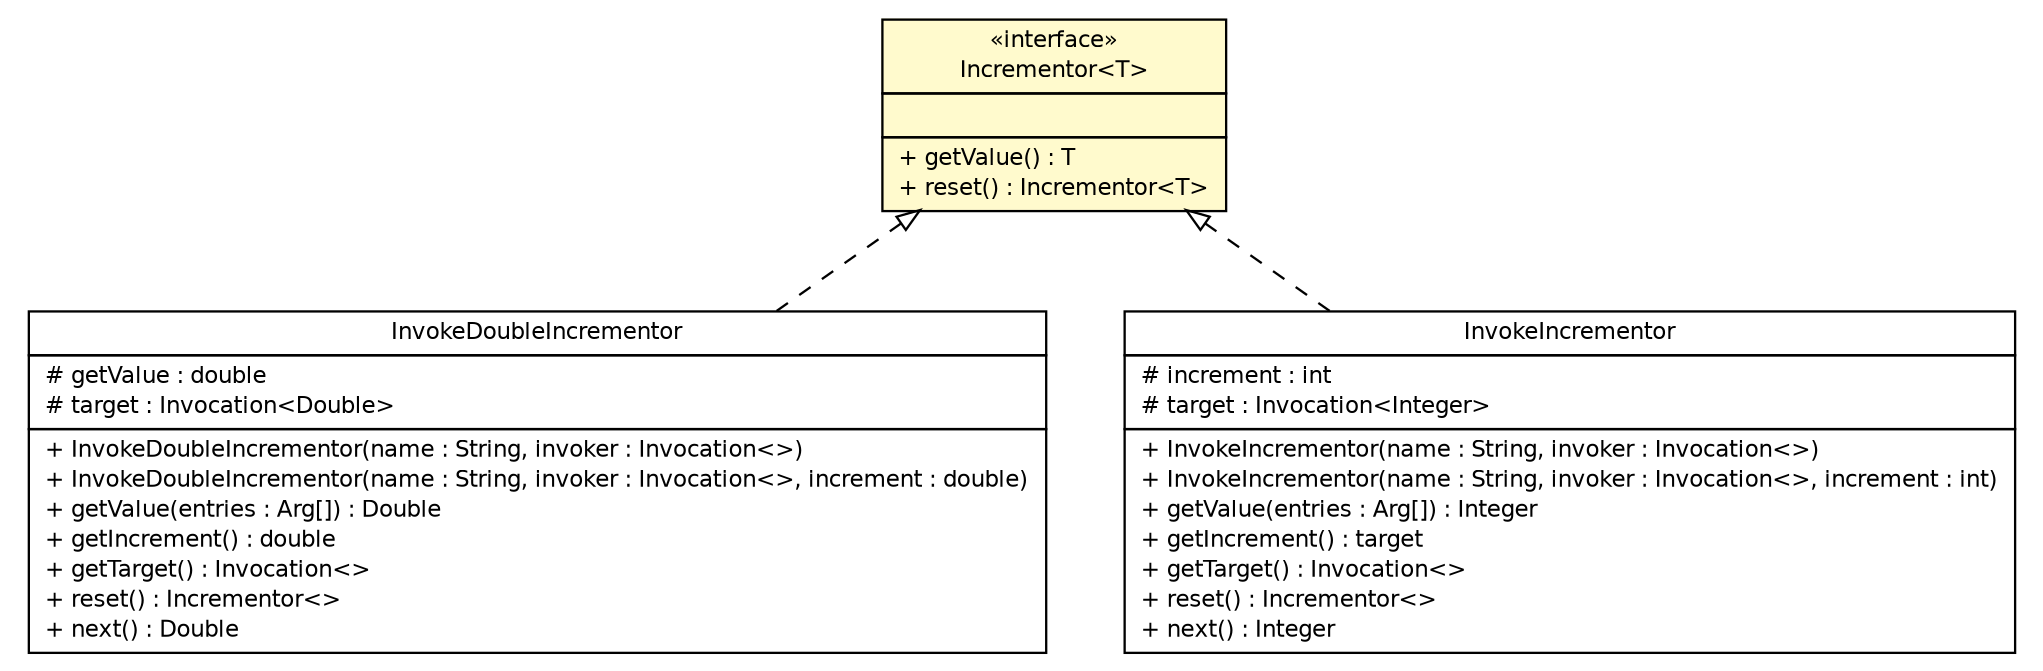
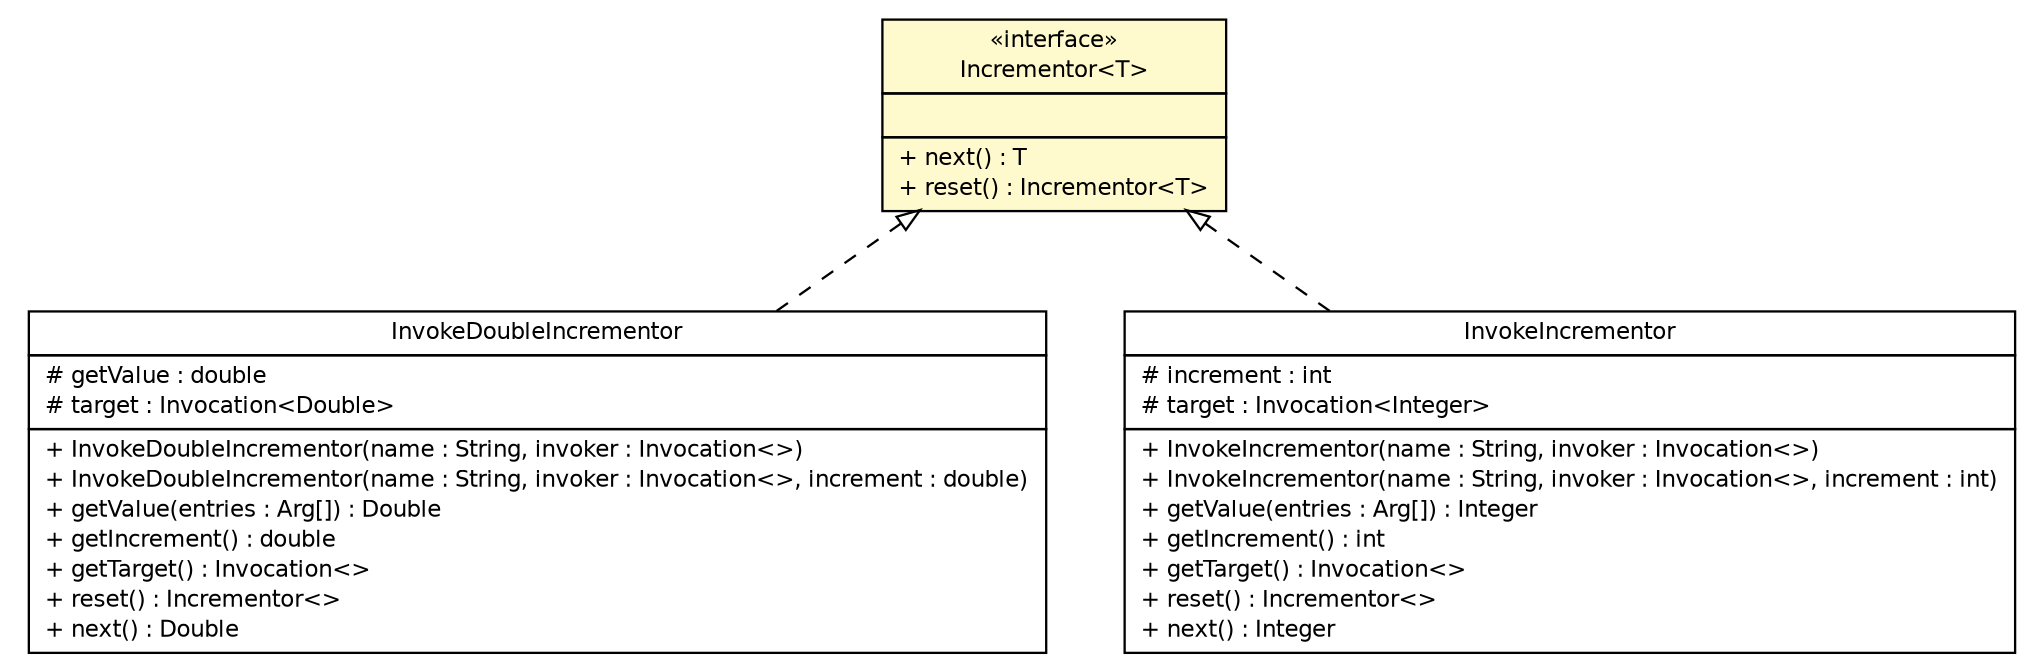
  digraph {
    nodesep=0.25
    ranksep=0.5
    node [fontcolor=black fontname=Helvetica fontsize=10.0 shape=plaintext]
    edge [arrowtail=empty dir=back fontname=Helvetica fontsize=10 headport=p labelfontname=Helvetica labelfontsize=10 style=dashed tailport=p]
    n1 [label=<<table title="sorcer.core.invoker.InvokeDoubleIncrementor" border="0" cellborder="1" cellspacing="0" cellpadding="2" port="p" href="../core/invoker/InvokeDoubleIncrementor.html"> 		<tr><td><table border="0" cellspacing="0" cellpadding="1"> <tr><td align="center" balign="center"> InvokeDoubleIncrementor </td></tr> 		</table></td></tr> 		<tr><td><table border="0" cellspacing="0" cellpadding="1"> <tr><td align="left" balign="left"> # getValue : double </td></tr> <tr><td align="left" balign="left"> # target : Invocation&lt;Double&gt; </td></tr> 		</table></td></tr> 		<tr><td><table border="0" cellspacing="0" cellpadding="1"> <tr><td align="left" balign="left"> + InvokeDoubleIncrementor(name : String, invoker : Invocation&lt;&gt;) </td></tr> <tr><td align="left" balign="left"> + InvokeDoubleIncrementor(name : String, invoker : Invocation&lt;&gt;, increment : double) </td></tr> <tr><td align="left" balign="left"> + getValue(entries : Arg[]) : Double </td></tr> <tr><td align="left" balign="left"> + getIncrement() : double </td></tr> <tr><td align="left" balign="left"> + getTarget() : Invocation&lt;&gt; </td></tr> <tr><td align="left" balign="left"> + reset() : Incrementor&lt;&gt; </td></tr> <tr><td align="left" balign="left"> + next() : Double </td></tr> 		</table></td></tr> 		</table>>]
-   n2 [label=<<table title="sorcer.core.invoker.InvokeIncrementor" border="0" cellborder="1" cellspacing="0" cellpadding="2" port="p" href="../core/invoker/InvokeIncrementor.html"> 		<tr><td><table border="0" cellspacing="0" cellpadding="1"> <tr><td align="center" balign="center"> InvokeIncrementor </td></tr> 		</table></td></tr> 		<tr><td><table border="0" cellspacing="0" cellpadding="1"> <tr><td align="left" balign="left"> # increment : int </td></tr> <tr><td align="left" balign="left"> # target : Invocation&lt;Integer&gt; </td></tr> 		</table></td></tr> 		<tr><td><table border="0" cellspacing="0" cellpadding="1"> <tr><td align="left" balign="left"> + InvokeIncrementor(name : String, invoker : Invocation&lt;&gt;) </td></tr> <tr><td align="left" balign="left"> + InvokeIncrementor(name : String, invoker : Invocation&lt;&gt;, increment : int) </td></tr> <tr><td align="left" balign="left"> + getValue(entries : Arg[]) : Integer </td></tr> <tr><td align="left" balign="left"> + getIncrement() : target </td></tr> <tr><td align="left" balign="left"> + getTarget() : Invocation&lt;&gt; </td></tr> <tr><td align="left" balign="left"> + reset() : Incrementor&lt;&gt; </td></tr> <tr><td align="left" balign="left"> + next() : Integer </td></tr> 		</table></td></tr> 		</table>>]
-   n3 [label=<<table title="sorcer.service.Incrementor" border="0" cellborder="1" cellspacing="0" cellpadding="2" port="p" bgcolor="lemonChiffon" href="./Incrementor.html"> 		<tr><td><table border="0" cellspacing="0" cellpadding="1"> <tr><td align="center" balign="center"> &#171;interface&#187; </td></tr> <tr><td align="center" balign="center"> Incrementor&lt;T&gt; </td></tr> 		</table></td></tr> 		<tr><td><table border="0" cellspacing="0" cellpadding="1"> <tr><td align="left" balign="left">  </td></tr> 		</table></td></tr> 		<tr><td><table border="0" cellspacing="0" cellpadding="1"> <tr><td align="left" balign="left"> + getValue() : T </td></tr> <tr><td align="left" balign="left"> + reset() : Incrementor&lt;T&gt; </td></tr> 		</table></td></tr> 		</table>>]
+   n2 [label=<<table title="sorcer.core.invoker.InvokeIncrementor" border="0" cellborder="1" cellspacing="0" cellpadding="2" port="p" href="../core/invoker/InvokeIncrementor.html"> 		<tr><td><table border="0" cellspacing="0" cellpadding="1"> <tr><td align="center" balign="center"> InvokeIncrementor </td></tr> 		</table></td></tr> 		<tr><td><table border="0" cellspacing="0" cellpadding="1"> <tr><td align="left" balign="left"> # increment : int </td></tr> <tr><td align="left" balign="left"> # target : Invocation&lt;Integer&gt; </td></tr> 		</table></td></tr> 		<tr><td><table border="0" cellspacing="0" cellpadding="1"> <tr><td align="left" balign="left"> + InvokeIncrementor(name : String, invoker : Invocation&lt;&gt;) </td></tr> <tr><td align="left" balign="left"> + InvokeIncrementor(name : String, invoker : Invocation&lt;&gt;, increment : int) </td></tr> <tr><td align="left" balign="left"> + getValue(entries : Arg[]) : Integer </td></tr> <tr><td align="left" balign="left"> + getIncrement() : int </td></tr> <tr><td align="left" balign="left"> + getTarget() : Invocation&lt;&gt; </td></tr> <tr><td align="left" balign="left"> + reset() : Incrementor&lt;&gt; </td></tr> <tr><td align="left" balign="left"> + next() : Integer </td></tr> 		</table></td></tr> 		</table>>]
+   n3 [label=<<table title="sorcer.service.Incrementor" border="0" cellborder="1" cellspacing="0" cellpadding="2" port="p" bgcolor="lemonChiffon" href="./Incrementor.html"> 		<tr><td><table border="0" cellspacing="0" cellpadding="1"> <tr><td align="center" balign="center"> &#171;interface&#187; </td></tr> <tr><td align="center" balign="center"> Incrementor&lt;T&gt; </td></tr> 		</table></td></tr> 		<tr><td><table border="0" cellspacing="0" cellpadding="1"> <tr><td align="left" balign="left">  </td></tr> 		</table></td></tr> 		<tr><td><table border="0" cellspacing="0" cellpadding="1"> <tr><td align="left" balign="left"> + next() : T </td></tr> <tr><td align="left" balign="left"> + reset() : Incrementor&lt;T&gt; </td></tr> 		</table></td></tr> 		</table>>]
    n3 -> n1
    n3 -> n2
  }
